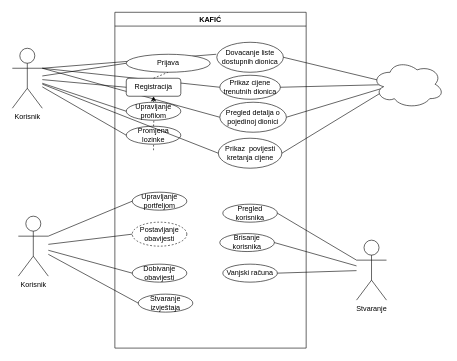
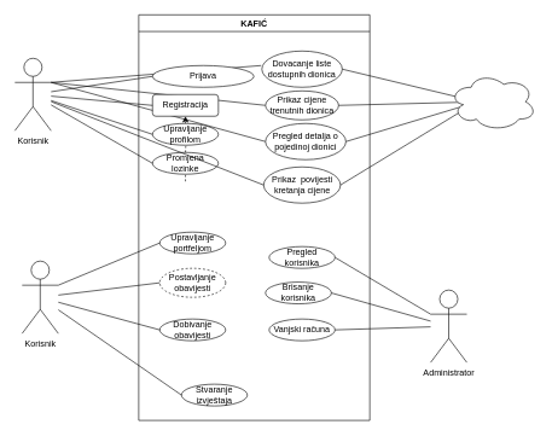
  <mxCell id="0" />
  <mxCell id="1" parent="0" />
  <mxCell id="2" style="edgeStyle=orthogonalEdgeStyle;rounded=0;orthogonalLoop=1;jettySize=auto;html=1;exitX=0.5;exitY=1;exitDx=0;exitDy=0;entryX=0.5;entryY=0;entryDx=0;entryDy=0;" edge="1" parent="1"><mxGeometry relative="1" as="geometry"><mxPoint x="250" y="270" as="sourcePoint" /></mxGeometry></mxCell>
  <mxCell id="3" style="edgeStyle=orthogonalEdgeStyle;rounded=0;orthogonalLoop=1;jettySize=auto;html=1;exitX=0.5;exitY=1;exitDx=0;exitDy=0;entryX=0.5;entryY=0;entryDx=0;entryDy=0;" edge="1" parent="1"><mxGeometry relative="1" as="geometry"><mxPoint x="250" y="325" as="sourcePoint" /></mxGeometry></mxCell>
  <mxCell id="4" value="" style="edgeStyle=orthogonalEdgeStyle;rounded=0;orthogonalLoop=1;jettySize=auto;html=1;" edge="1" parent="1"><mxGeometry relative="1" as="geometry"><mxPoint x="250" y="440" as="sourcePoint" /></mxGeometry></mxCell>
  <mxCell id="5" value="" style="edgeStyle=orthogonalEdgeStyle;rounded=0;orthogonalLoop=1;jettySize=auto;html=1;" edge="1" parent="1"><mxGeometry relative="1" as="geometry"><mxPoint x="250" y="440" as="sourcePoint" /></mxGeometry></mxCell>
  <mxCell id="6" style="rounded=0;orthogonalLoop=1;jettySize=auto;html=1;exitX=1;exitY=0.333;exitDx=0;exitDy=0;exitPerimeter=0;endArrow=none;startFill=0;" edge="1" parent="1" source="28"><mxGeometry relative="1" as="geometry"><mxPoint x="360" y="90" as="targetPoint" /></mxGeometry></mxCell>
  <mxCell id="7" style="edgeStyle=none;shape=connector;rounded=0;orthogonalLoop=1;jettySize=auto;html=1;exitX=1;exitY=0.333;exitDx=0;exitDy=0;exitPerimeter=0;entryX=0;entryY=0.5;entryDx=0;entryDy=0;strokeColor=default;align=center;verticalAlign=middle;fontFamily=Helvetica;fontSize=11;fontColor=default;labelBackgroundColor=default;startFill=0;endArrow=none;" edge="1" parent="1" source="28" target="14"><mxGeometry relative="1" as="geometry" /></mxCell>
  <mxCell id="8" style="edgeStyle=none;shape=connector;rounded=0;orthogonalLoop=1;jettySize=auto;html=1;exitX=1;exitY=0.333;exitDx=0;exitDy=0;exitPerimeter=0;entryX=0;entryY=0.5;entryDx=0;entryDy=0;strokeColor=default;align=center;verticalAlign=middle;fontFamily=Helvetica;fontSize=11;fontColor=default;labelBackgroundColor=default;startFill=0;endArrow=none;" edge="1" parent="1" source="28" target="15"><mxGeometry relative="1" as="geometry" /></mxCell>
  <mxCell id="9" value="KAFIĆ" style="swimlane;whiteSpace=wrap;html=1;" vertex="1" parent="1"><mxGeometry x="191" y="20" width="319" height="560" as="geometry" /></mxCell>
  <mxCell id="10" value="Registracija" style="whiteSpace=wrap;html=1;align=center;rounded=1;" vertex="1" parent="9"><mxGeometry x="19" y="110" width="91" height="30" as="geometry" /></mxCell>
  <mxCell id="11" value="Upravljanje profilom" style="ellipse;whiteSpace=wrap;html=1;align=center;" vertex="1" parent="9"><mxGeometry x="19" y="150" width="91" height="30" as="geometry" /></mxCell>
  <mxCell id="12" value="Dovacanje liste dostupnih dionica" style="ellipse;whiteSpace=wrap;html=1;align=center;" vertex="1" parent="9"><mxGeometry x="170" y="50" width="111" height="50" as="geometry" /></mxCell>
  <mxCell id="13" value="Promjena lozinke" style="ellipse;whiteSpace=wrap;html=1;align=center;" vertex="1" parent="9"><mxGeometry x="19" y="190" width="91" height="30" as="geometry" /></mxCell>
  <mxCell id="14" value="Prikaz cijene trenutnih dionica" style="ellipse;whiteSpace=wrap;html=1;align=center;" vertex="1" parent="9"><mxGeometry x="175" y="105" width="101" height="40" as="geometry" /></mxCell>
  <mxCell id="15" value="Pregled detalja o pojedinoj dionici" style="ellipse;whiteSpace=wrap;html=1;align=center;" vertex="1" parent="9"><mxGeometry x="175" y="150" width="111" height="50" as="geometry" /></mxCell>
  <mxCell id="16" value="&lt;font&gt;Prikaz&amp;nbsp; povijesti kretanja cijene&lt;/font&gt;" style="ellipse;whiteSpace=wrap;html=1;align=center;" vertex="1" parent="9"><mxGeometry x="172.5" y="210" width="106" height="50" as="geometry" /></mxCell>
- <mxCell id="17" value="" style="endArrow=none;dashed=1;html=1;rounded=0;entryX=0.5;entryY=1;entryDx=0;entryDy=0;exitX=0.5;exitY=0;exitDx=0;exitDy=0;" edge="1" parent="9" source="10" target="20"><mxGeometry width="50" height="50" relative="1" as="geometry"><mxPoint x="19" y="190" as="sourcePoint" /><mxPoint x="69" y="140" as="targetPoint" /></mxGeometry></mxCell>
  <mxCell id="18" value="" style="endArrow=classic;dashed=1;html=1;rounded=0;exitX=0.5;exitY=0;exitDx=0;exitDy=0;entryX=0.5;entryY=1;entryDx=0;entryDy=0;" edge="1" parent="9" source="11" target="10"><mxGeometry width="50" height="50" relative="1" as="geometry"><mxPoint x="19" y="190" as="sourcePoint" /><mxPoint x="69" y="140" as="targetPoint" /></mxGeometry></mxCell>
  <mxCell id="19" value="" style="endArrow=none;dashed=1;html=1;rounded=0;exitX=0.5;exitY=0;exitDx=0;exitDy=0;entryX=0.5;entryY=1;entryDx=0;entryDy=0;" edge="1" parent="9" target="13"><mxGeometry width="50" height="50" relative="1" as="geometry"><mxPoint x="64.5" y="230" as="sourcePoint" /><mxPoint x="79" y="210" as="targetPoint" /></mxGeometry></mxCell>
  <mxCell id="20" value="Prijava" style="ellipse;whiteSpace=wrap;html=1;align=center;" vertex="1" parent="9"><mxGeometry x="19" y="70" width="140" height="30" as="geometry" /></mxCell>
  <mxCell id="21" value="Upravljanje portfeljom" style="ellipse;whiteSpace=wrap;html=1;align=center;" vertex="1" parent="9"><mxGeometry x="29" y="300" width="91" height="30" as="geometry" /></mxCell>
  <mxCell id="22" value="Postavljanje obavijesti" style="ellipse;whiteSpace=wrap;html=1;align=center;dashed=1;" vertex="1" parent="9"><mxGeometry x="29" y="350" width="91" height="40" as="geometry" /></mxCell>
  <mxCell id="23" value="Dobivanje obavijesti" style="ellipse;whiteSpace=wrap;html=1;align=center;" vertex="1" parent="9"><mxGeometry x="29" y="420" width="91" height="30" as="geometry" /></mxCell>
  <mxCell id="24" value="Pregled korisnika" style="ellipse;whiteSpace=wrap;html=1;align=center;" vertex="1" parent="9"><mxGeometry x="180" y="320" width="91" height="30" as="geometry" /></mxCell>
  <mxCell id="25" value="Brisanje korisnika&lt;span style=&quot;color: rgba(0, 0, 0, 0); font-family: monospace; font-size: 0px; text-align: start; text-wrap-mode: nowrap;&quot;&gt;%3CmxGraphModel%3E%3Croot%3E%3CmxCell%20id%3D%220%22%2F%3E%3CmxCell%20id%3D%221%22%20parent%3D%220%22%2F%3E%3CmxCell%20id%3D%222%22%20value%3D%22Upravljanje%20portfeljom%22%20style%3D%22ellipse%3BwhiteSpace%3Dwrap%3Bhtml%3D1%3Balign%3Dcenter%3B%22%20vertex%3D%221%22%20parent%3D%221%22%3E%3CmxGeometry%20x%3D%2240%22%20y%3D%221100%22%20width%3D%2291%22%20height%3D%2230%22%20as%3D%22geometry%22%2F%3E%3C%2FmxCell%3E%3C%2Froot%3E%3C%2FmxGraphModel%3E&lt;/span&gt;" style="ellipse;whiteSpace=wrap;html=1;align=center;" vertex="1" parent="9"><mxGeometry x="175" y="369" width="91" height="30" as="geometry" /></mxCell>
  <mxCell id="26" value="Vanjski računa" style="ellipse;whiteSpace=wrap;html=1;align=center;" vertex="1" parent="9"><mxGeometry x="180" y="420" width="91" height="30" as="geometry" /></mxCell>
- <mxCell id="27" value="Stvaranje izvještaja" style="ellipse;whiteSpace=wrap;html=1;align=center;" vertex="1" parent="9"><mxGeometry x="39" y="470" width="91" height="30" as="geometry" /></mxCell>
+ <mxCell id="27" value="Stvaranje izvještaja" style="ellipse;whiteSpace=wrap;html=1;align=center;" vertex="1" parent="9"><mxGeometry x="59" y="510" width="91" height="30" as="geometry" /></mxCell>
  <mxCell id="28" value="Korisnik" style="shape=umlActor;verticalLabelPosition=bottom;verticalAlign=top;html=1;outlineConnect=0;" vertex="1" parent="1"><mxGeometry x="20" y="80" width="50" height="100" as="geometry" /></mxCell>
- <mxCell id="29" value="Stvaranje" style="shape=umlActor;verticalLabelPosition=bottom;verticalAlign=top;html=1;outlineConnect=0;" vertex="1" parent="1"><mxGeometry x="594" y="400" width="50" height="100" as="geometry" /></mxCell>
+ <mxCell id="29" value="Administrator" style="shape=umlActor;verticalLabelPosition=bottom;verticalAlign=top;html=1;outlineConnect=0;" vertex="1" parent="1"><mxGeometry x="594" y="400" width="50" height="100" as="geometry" /></mxCell>
  <mxCell id="30" value="" style="endArrow=none;html=1;rounded=0;entryX=0;entryY=0.5;entryDx=0;entryDy=0;" edge="1" parent="1" source="28" target="20"><mxGeometry width="50" height="50" relative="1" as="geometry"><mxPoint x="330" y="170" as="sourcePoint" /><mxPoint x="380" y="120" as="targetPoint" /></mxGeometry></mxCell>
  <mxCell id="31" value="" style="endArrow=none;html=1;rounded=0;entryX=0;entryY=0.5;entryDx=0;entryDy=0;" edge="1" parent="1" source="28" target="10"><mxGeometry width="50" height="50" relative="1" as="geometry"><mxPoint x="330" y="170" as="sourcePoint" /><mxPoint x="380" y="120" as="targetPoint" /></mxGeometry></mxCell>
  <mxCell id="32" value="" style="endArrow=none;html=1;rounded=0;entryX=0;entryY=0.5;entryDx=0;entryDy=0;" edge="1" parent="1" source="28" target="11"><mxGeometry width="50" height="50" relative="1" as="geometry"><mxPoint x="330" y="170" as="sourcePoint" /><mxPoint x="380" y="120" as="targetPoint" /></mxGeometry></mxCell>
  <mxCell id="33" value="" style="endArrow=none;html=1;rounded=0;entryX=0;entryY=0.5;entryDx=0;entryDy=0;" edge="1" parent="1" source="28" target="13"><mxGeometry width="50" height="50" relative="1" as="geometry"><mxPoint x="330" y="170" as="sourcePoint" /><mxPoint x="380" y="120" as="targetPoint" /></mxGeometry></mxCell>
  <mxCell id="34" value="" style="endArrow=none;html=1;rounded=0;exitX=1;exitY=0.5;exitDx=0;exitDy=0;" edge="1" parent="1" source="14"><mxGeometry width="50" height="50" relative="1" as="geometry"><mxPoint x="330" y="170" as="sourcePoint" /><mxPoint x="640" y="140.648" as="targetPoint" /></mxGeometry></mxCell>
  <mxCell id="35" value="" style="endArrow=none;html=1;rounded=0;exitX=1;exitY=0.5;exitDx=0;exitDy=0;" edge="1" parent="1" source="12"><mxGeometry width="50" height="50" relative="1" as="geometry"><mxPoint x="330" y="170" as="sourcePoint" /><mxPoint x="640" y="135.466" as="targetPoint" /></mxGeometry></mxCell>
  <mxCell id="36" value="" style="endArrow=none;html=1;rounded=0;exitX=1;exitY=0.5;exitDx=0;exitDy=0;" edge="1" parent="1" source="16"><mxGeometry width="50" height="50" relative="1" as="geometry"><mxPoint x="330" y="170" as="sourcePoint" /><mxPoint x="640" y="151.01" as="targetPoint" /></mxGeometry></mxCell>
  <mxCell id="37" value="" style="endArrow=none;html=1;rounded=0;exitX=1;exitY=0.5;exitDx=0;exitDy=0;" edge="1" parent="1" source="15"><mxGeometry width="50" height="50" relative="1" as="geometry"><mxPoint x="330" y="170" as="sourcePoint" /><mxPoint x="640" y="145.829" as="targetPoint" /></mxGeometry></mxCell>
  <mxCell id="38" style="edgeStyle=none;shape=connector;rounded=0;orthogonalLoop=1;jettySize=auto;html=1;exitX=0;exitY=0.5;exitDx=0;exitDy=0;strokeColor=default;align=center;verticalAlign=middle;fontFamily=Helvetica;fontSize=11;fontColor=default;labelBackgroundColor=default;startFill=0;endArrow=none;" edge="1" parent="1" source="16" target="28"><mxGeometry relative="1" as="geometry" /></mxCell>
  <mxCell id="39" value="" style="endArrow=none;dashed=1;html=1;rounded=0;exitX=0.5;exitY=0;exitDx=0;exitDy=0;" edge="1" parent="1" source="13"><mxGeometry width="50" height="50" relative="1" as="geometry"><mxPoint x="220" y="200" as="sourcePoint" /><mxPoint x="256" y="200" as="targetPoint" /></mxGeometry></mxCell>
  <mxCell id="40" value="" style="ellipse;shape=cloud;whiteSpace=wrap;html=1;" vertex="1" parent="1"><mxGeometry x="620" y="100" width="120" height="80" as="geometry" /></mxCell>
  <mxCell id="41" style="edgeStyle=none;shape=connector;rounded=0;orthogonalLoop=1;jettySize=auto;html=1;exitX=1;exitY=0.333;exitDx=0;exitDy=0;exitPerimeter=0;entryX=0;entryY=0.5;entryDx=0;entryDy=0;strokeColor=default;align=center;verticalAlign=middle;fontFamily=Helvetica;fontSize=11;fontColor=default;labelBackgroundColor=default;startFill=0;endArrow=none;" edge="1" parent="1" source="42" target="21"><mxGeometry relative="1" as="geometry" /></mxCell>
  <mxCell id="42" value="Korisnik" style="shape=umlActor;verticalLabelPosition=bottom;verticalAlign=top;html=1;outlineConnect=0;" vertex="1" parent="1"><mxGeometry x="30" y="360" width="50" height="100" as="geometry" /></mxCell>
  <mxCell id="43" style="edgeStyle=none;shape=connector;rounded=0;orthogonalLoop=1;jettySize=auto;html=1;exitX=0;exitY=0.5;exitDx=0;exitDy=0;strokeColor=default;align=center;verticalAlign=middle;fontFamily=Helvetica;fontSize=11;fontColor=default;labelBackgroundColor=default;startFill=0;endArrow=none;" edge="1" parent="1" source="22" target="42"><mxGeometry relative="1" as="geometry" /></mxCell>
  <mxCell id="44" style="edgeStyle=none;shape=connector;rounded=0;orthogonalLoop=1;jettySize=auto;html=1;exitX=0;exitY=0.5;exitDx=0;exitDy=0;strokeColor=default;align=center;verticalAlign=middle;fontFamily=Helvetica;fontSize=11;fontColor=default;labelBackgroundColor=default;startFill=0;endArrow=none;" edge="1" parent="1" source="23" target="42"><mxGeometry relative="1" as="geometry" /></mxCell>
  <mxCell id="45" style="edgeStyle=none;shape=connector;rounded=0;orthogonalLoop=1;jettySize=auto;html=1;exitX=1;exitY=0.5;exitDx=0;exitDy=0;entryX=0;entryY=0.333;entryDx=0;entryDy=0;entryPerimeter=0;strokeColor=default;align=center;verticalAlign=middle;fontFamily=Helvetica;fontSize=11;fontColor=default;labelBackgroundColor=default;startFill=0;endArrow=none;" edge="1" parent="1" source="24" target="29"><mxGeometry relative="1" as="geometry" /></mxCell>
  <mxCell id="46" style="edgeStyle=none;shape=connector;rounded=0;orthogonalLoop=1;jettySize=auto;html=1;exitX=1;exitY=0.5;exitDx=0;exitDy=0;strokeColor=default;align=center;verticalAlign=middle;fontFamily=Helvetica;fontSize=11;fontColor=default;labelBackgroundColor=default;startFill=0;endArrow=none;" edge="1" parent="1" source="25" target="29"><mxGeometry relative="1" as="geometry" /></mxCell>
  <mxCell id="47" style="edgeStyle=none;shape=connector;rounded=0;orthogonalLoop=1;jettySize=auto;html=1;exitX=1;exitY=0.5;exitDx=0;exitDy=0;strokeColor=default;align=center;verticalAlign=middle;fontFamily=Helvetica;fontSize=11;fontColor=default;labelBackgroundColor=default;startFill=0;endArrow=none;" edge="1" parent="1" source="26" target="29"><mxGeometry relative="1" as="geometry" /></mxCell>
  <mxCell id="48" style="edgeStyle=none;shape=connector;rounded=0;orthogonalLoop=1;jettySize=auto;html=1;exitX=0;exitY=0.5;exitDx=0;exitDy=0;strokeColor=default;align=center;verticalAlign=middle;fontFamily=Helvetica;fontSize=11;fontColor=default;labelBackgroundColor=default;startFill=0;endArrow=none;" edge="1" parent="1" source="27" target="42"><mxGeometry relative="1" as="geometry" /></mxCell>
